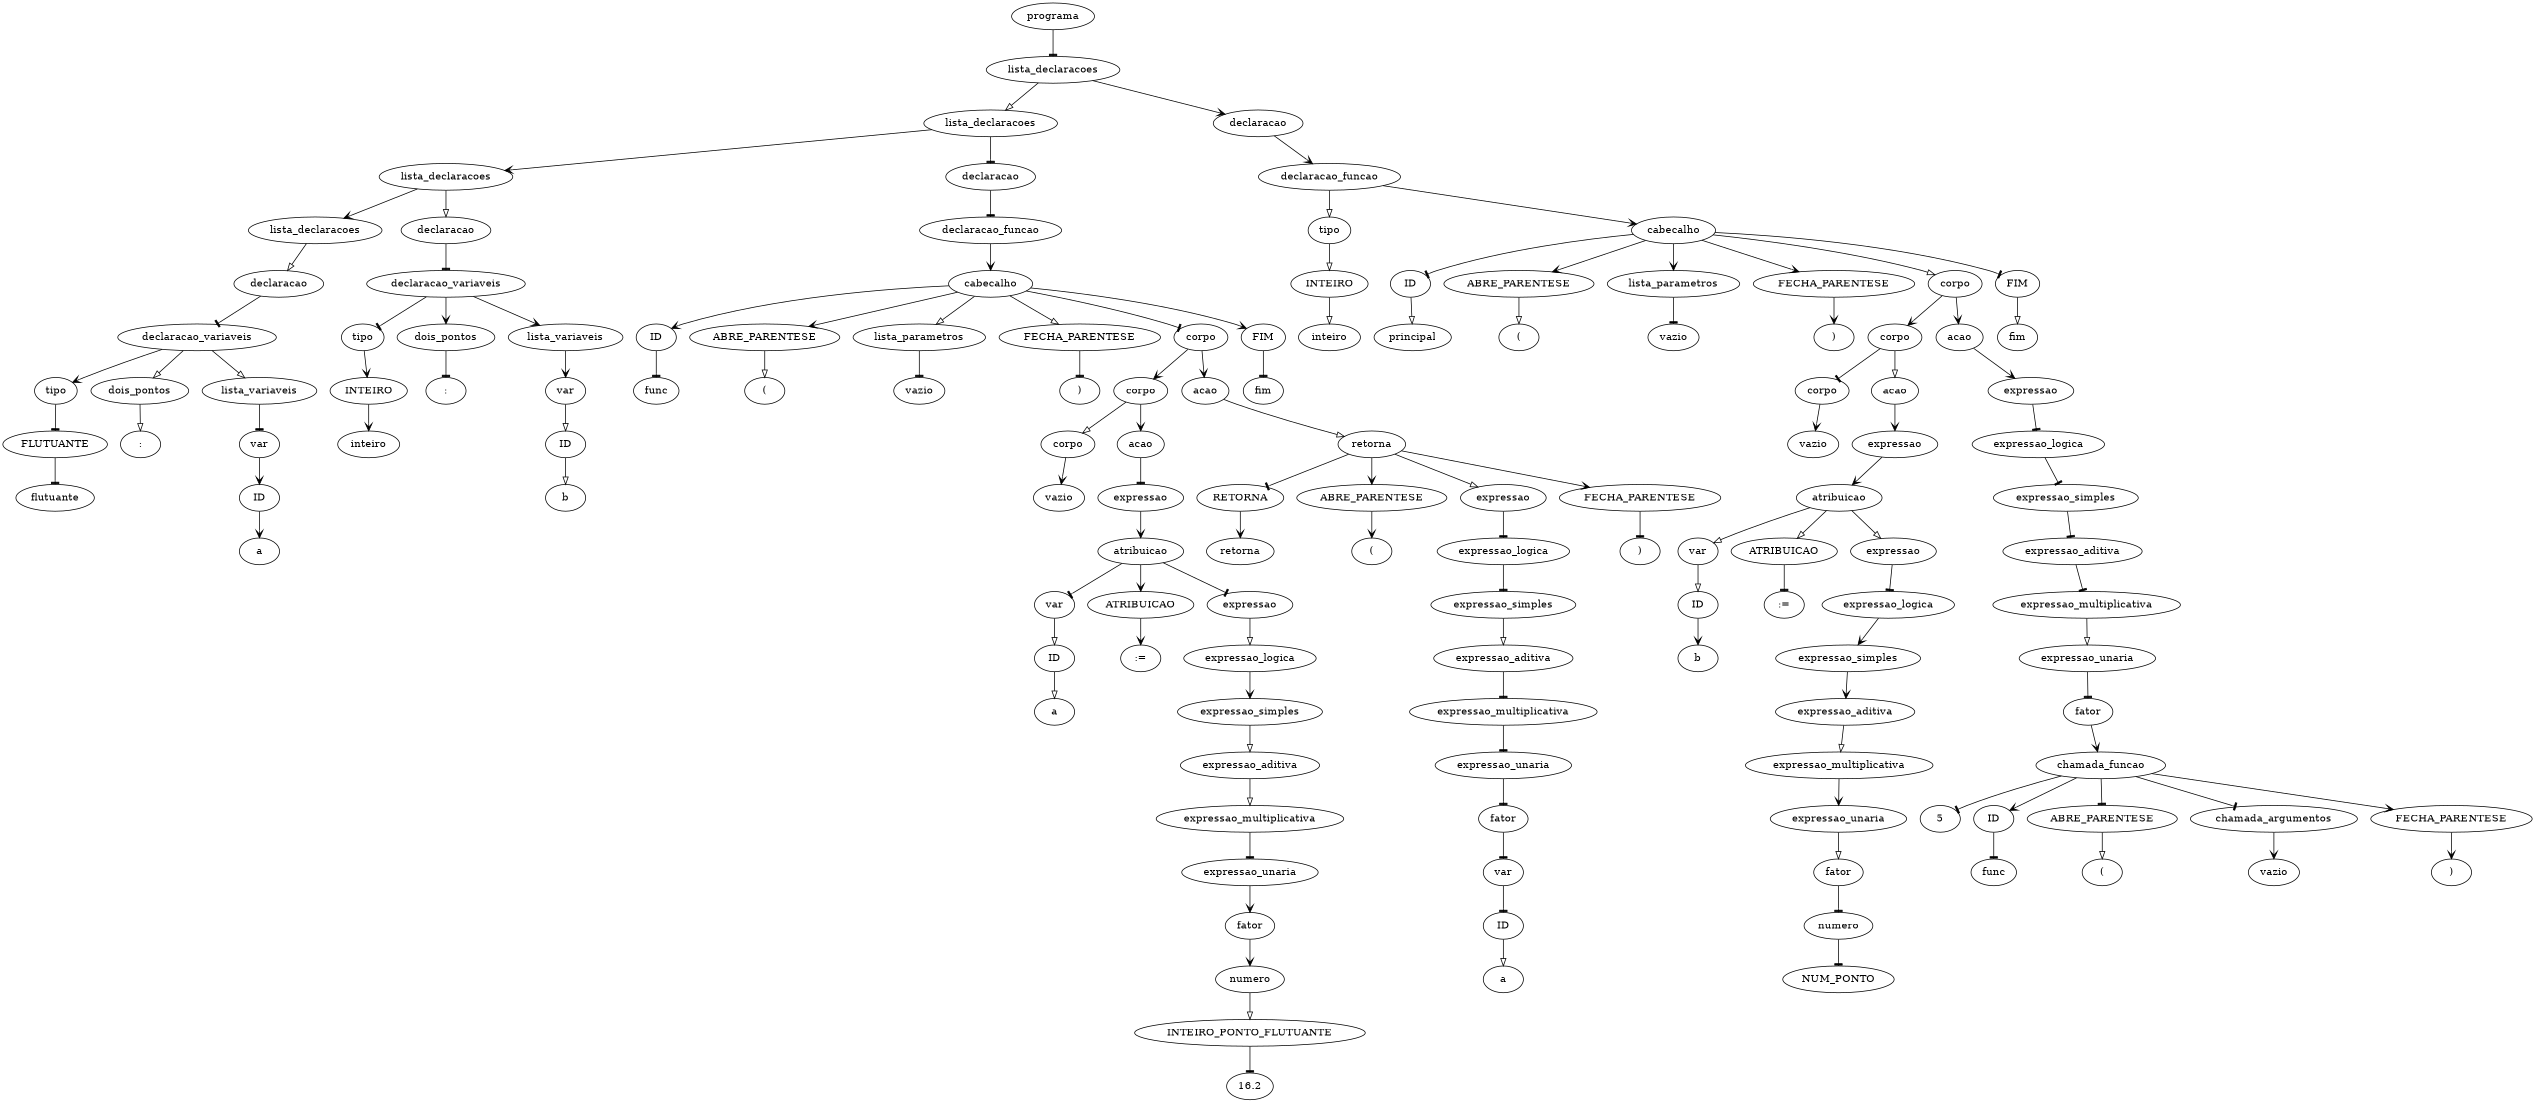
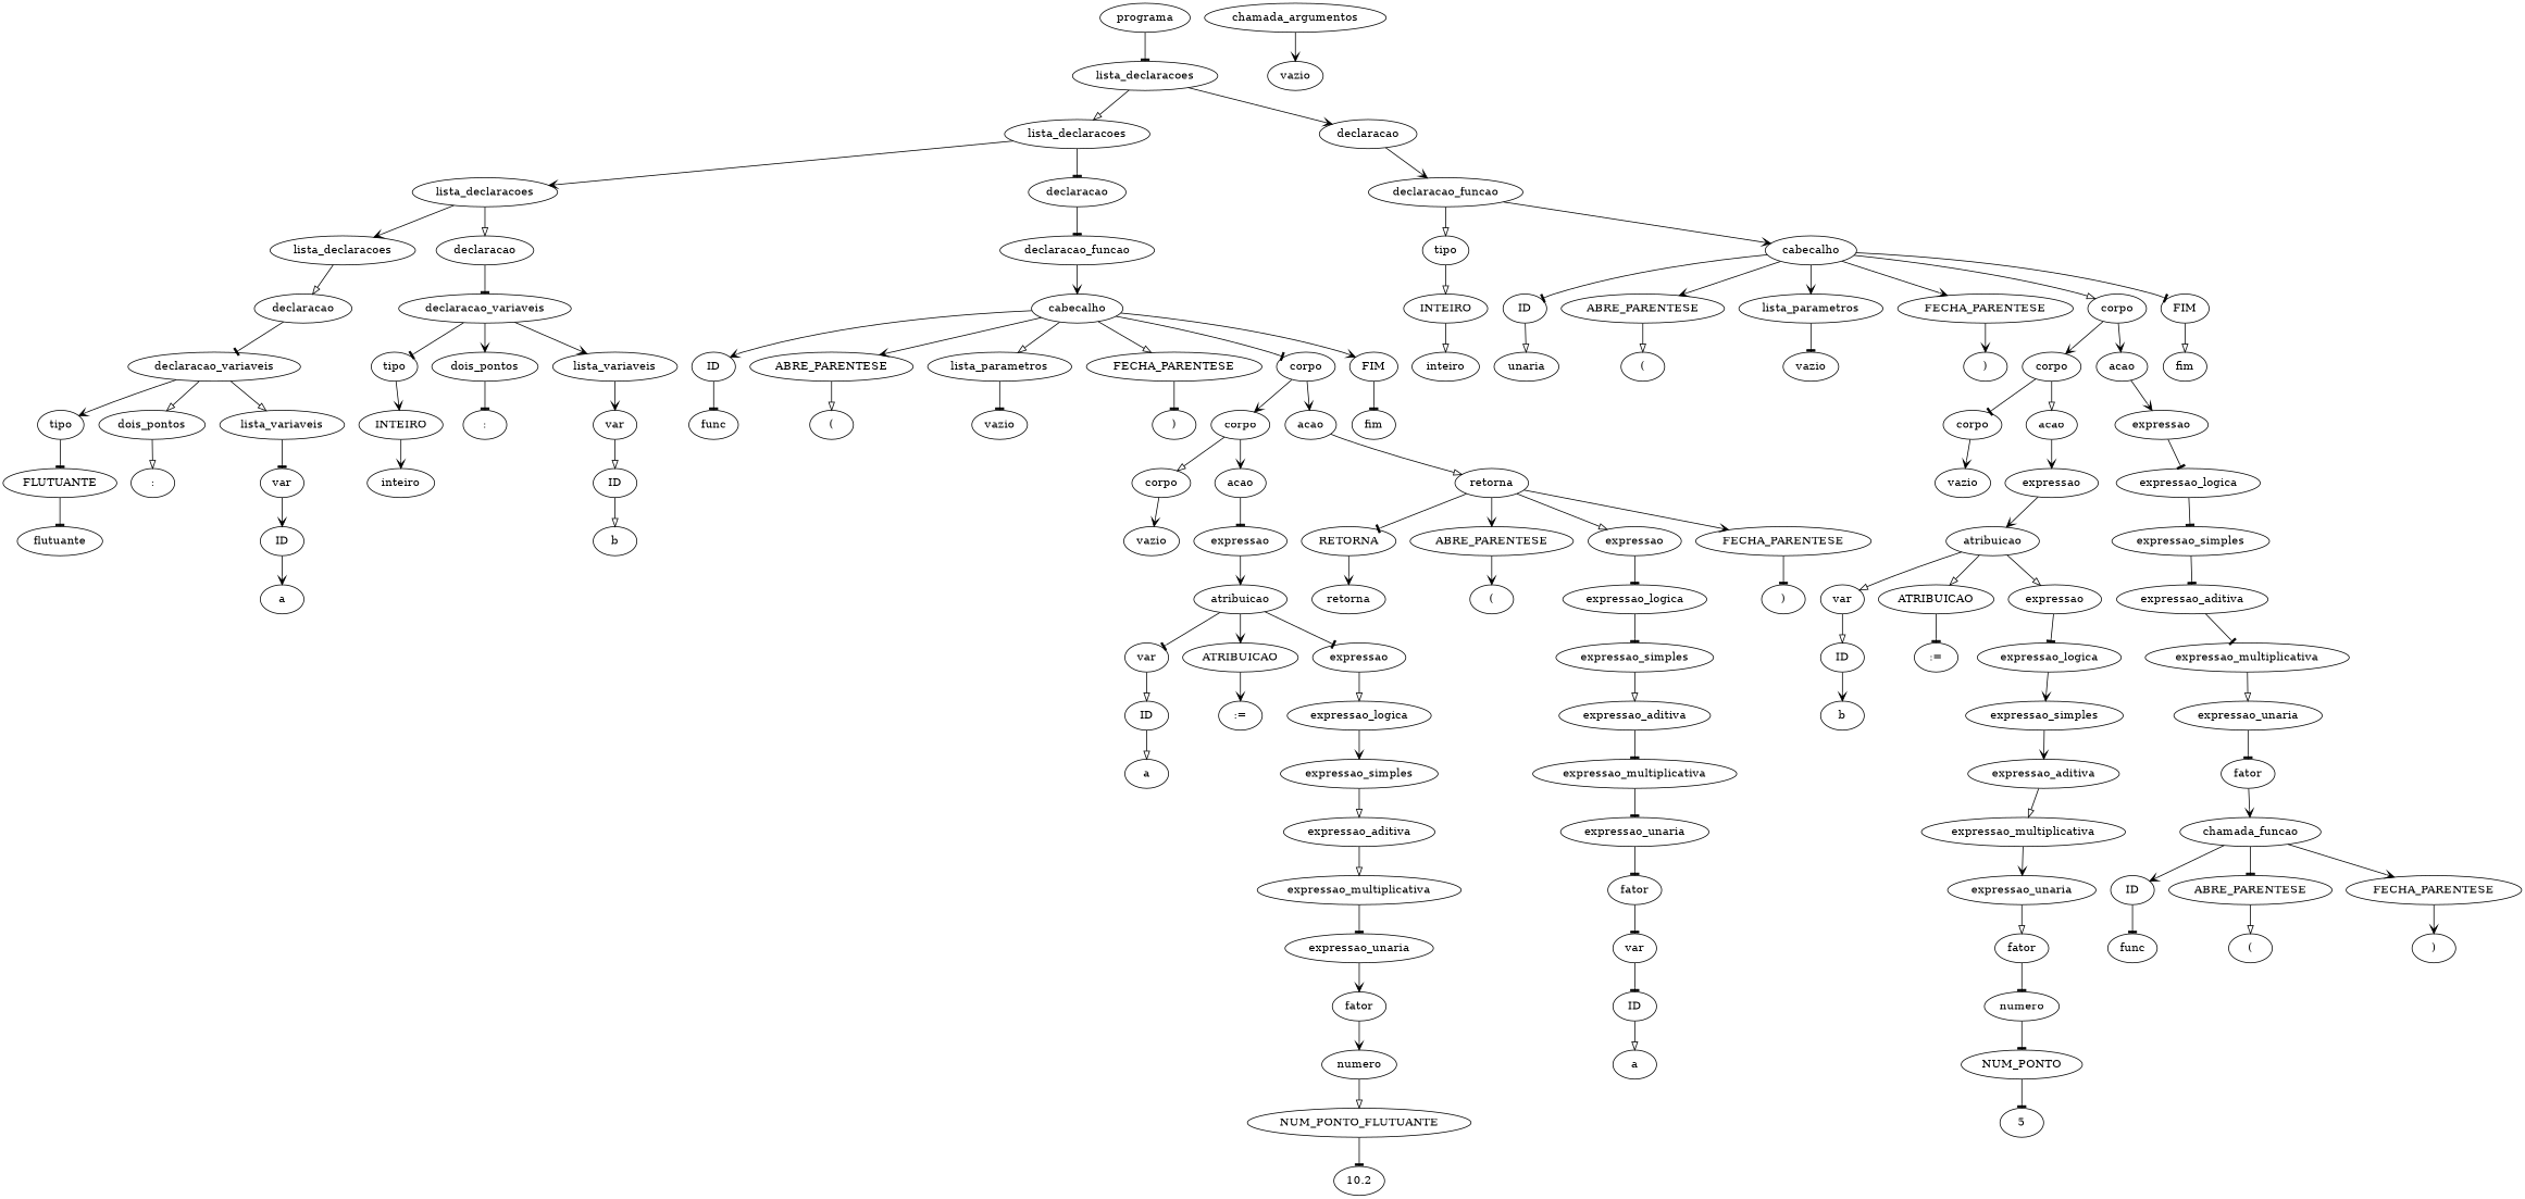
  digraph {
    edge [arrowhead=vee]
    n1 [label=programa]
    n2 [label=lista_declaracoes]
    n3 [label=lista_declaracoes]
    n4 [label=declaracao]
    n5 [label=lista_declaracoes]
    n6 [label=declaracao]
    n7 [label=declaracao_funcao]
    n8 [label=lista_declaracoes]
    n9 [label=declaracao]
    n10 [label=declaracao_funcao]
    n11 [label=declaracao]
    n12 [label=declaracao_variaveis]
    n13 [label=declaracao_variaveis]
    n14 [label=tipo]
    n15 [label=dois_pontos]
    n16 [label=lista_variaveis]
    n17 [label=FLUTUANTE]
    n18 [label=":"]
    n19 [label=var]
    n20 [label=flutuante]
    n21 [label=ID]
    n22 [label=a]
    n23 [label=tipo]
    n24 [label=dois_pontos]
    n25 [label=lista_variaveis]
    n26 [label=INTEIRO]
    n27 [label=":"]
    n28 [label=var]
    n29 [label=inteiro]
    n30 [label=ID]
    n31 [label=b]
    n32 [label=cabecalho]
    n33 [label=ID]
    n34 [label=ABRE_PARENTESE]
    n35 [label=lista_parametros]
    n36 [label=FECHA_PARENTESE]
    n37 [label=corpo]
    n38 [label=FIM]
    n39 [label=func]
    n40 [label="("]
    n41 [label=vazio]
    n42 [label=")"]
    n43 [label=corpo]
    n44 [label=acao]
    n45 [label=fim]
    n46 [label=corpo]
    n47 [label=acao]
    n48 [label=retorna]
    n49 [label=vazio]
    n50 [label=expressao]
    n51 [label=atribuicao]
    n52 [label=var]
    n53 [label=ATRIBUICAO]
    n54 [label=expressao]
    n55 [label=ID]
    n56 [label=":="]
    n57 [label=expressao_logica]
    n58 [label=a]
    n59 [label=expressao_simples]
    n60 [label=expressao_aditiva]
    n61 [label=expressao_multiplicativa]
    n62 [label=expressao_unaria]
    n63 [label=fator]
    n64 [label=numero]
-   n65 [label=INTEIRO_PONTO_FLUTUANTE]
-   n66 [label=16.2]
+   n65 [label=NUM_PONTO_FLUTUANTE]
+   n66 [label=10.2]
    n67 [label=RETORNA]
    n68 [label=ABRE_PARENTESE]
    n69 [label=expressao]
    n70 [label=FECHA_PARENTESE]
    n71 [label=retorna]
    n72 [label="("]
    n73 [label=expressao_logica]
    n74 [label=")"]
    n75 [label=expressao_simples]
    n76 [label=expressao_aditiva]
    n77 [label=expressao_multiplicativa]
    n78 [label=expressao_unaria]
    n79 [label=fator]
    n80 [label=var]
    n81 [label=ID]
    n82 [label=a]
    n83 [label=tipo]
    n84 [label=cabecalho]
    n85 [label=INTEIRO]
    n86 [label=ID]
    n87 [label=ABRE_PARENTESE]
    n88 [label=lista_parametros]
    n89 [label=FECHA_PARENTESE]
    n90 [label=corpo]
    n91 [label=FIM]
    n92 [label=inteiro]
-   n93 [label=principal]
+   n93 [label=unaria]
    n94 [label="("]
    n95 [label=vazio]
    n96 [label=")"]
    n97 [label=corpo]
    n98 [label=acao]
    n99 [label=fim]
    n100 [label=corpo]
    n101 [label=acao]
    n102 [label=expressao]
    n103 [label=vazio]
    n104 [label=expressao]
    n105 [label=atribuicao]
    n106 [label=var]
    n107 [label=ATRIBUICAO]
    n108 [label=expressao]
    n109 [label=ID]
    n110 [label=":="]
    n111 [label=expressao_logica]
    n112 [label=b]
    n113 [label=expressao_simples]
    n114 [label=expressao_aditiva]
    n115 [label=expressao_multiplicativa]
    n116 [label=expressao_unaria]
    n117 [label=fator]
    n118 [label=numero]
    n119 [label=NUM_PONTO]
    n120 [label=5]
    n121 [label=expressao_logica]
    n122 [label=expressao_simples]
    n123 [label=expressao_aditiva]
    n124 [label=expressao_multiplicativa]
    n125 [label=expressao_unaria]
    n126 [label=fator]
    n127 [label=chamada_funcao]
    n128 [label=ID]
    n129 [label=ABRE_PARENTESE]
    n130 [label=chamada_argumentos]
    n131 [label=FECHA_PARENTESE]
    n132 [label=func]
    n133 [label="("]
    n134 [label=vazio]
    n135 [label=")"]
    n1 -> n2 [arrowhead=tee]
    n2 -> n3 [arrowhead=onormal]
    n2 -> n4
    n3 -> n5
    n3 -> n6 [arrowhead=tee]
    n4 -> n7
    n5 -> n8
    n5 -> n9 [arrowhead=onormal]
    n6 -> n10 [arrowhead=tee]
    n7 -> n83 [arrowhead=onormal]
    n7 -> n84
    n8 -> n11 [arrowhead=onormal]
    n9 -> n12 [arrowhead=tee]
    n10 -> n32
    n11 -> n13 [arrowhead=tee]
    n12 -> n23 [arrowhead=tee]
    n12 -> n24
    n12 -> n25
    n13 -> n14
    n13 -> n15 [arrowhead=onormal]
    n13 -> n16 [arrowhead=onormal]
    n14 -> n17 [arrowhead=tee]
    n15 -> n18 [arrowhead=onormal]
    n16 -> n19 [arrowhead=tee]
    n17 -> n20 [arrowhead=tee]
    n19 -> n21
    n21 -> n22
    n23 -> n26
    n24 -> n27 [arrowhead=tee]
    n25 -> n28
    n26 -> n29
    n28 -> n30 [arrowhead=onormal]
    n30 -> n31 [arrowhead=onormal]
    n32 -> n33
    n32 -> n34
    n32 -> n35 [arrowhead=onormal]
    n32 -> n36 [arrowhead=onormal]
    n32 -> n37 [arrowhead=tee]
    n32 -> n38
    n33 -> n39 [arrowhead=tee]
    n34 -> n40 [arrowhead=onormal]
    n35 -> n41 [arrowhead=tee]
    n36 -> n42 [arrowhead=tee]
    n37 -> n43
    n37 -> n44
    n38 -> n45 [arrowhead=tee]
    n43 -> n46 [arrowhead=onormal]
    n43 -> n47
    n44 -> n48 [arrowhead=onormal]
    n46 -> n49
    n47 -> n50 [arrowhead=tee]
    n48 -> n67 [arrowhead=tee]
    n48 -> n68
    n48 -> n69 [arrowhead=onormal]
    n48 -> n70
    n50 -> n51
    n51 -> n52 [arrowhead=tee]
    n51 -> n53
    n51 -> n54 [arrowhead=tee]
    n52 -> n55 [arrowhead=onormal]
    n53 -> n56
    n54 -> n57 [arrowhead=onormal]
    n55 -> n58 [arrowhead=onormal]
    n57 -> n59
    n59 -> n60 [arrowhead=onormal]
    n60 -> n61 [arrowhead=onormal]
    n61 -> n62 [arrowhead=tee]
    n62 -> n63
    n63 -> n64
    n64 -> n65 [arrowhead=onormal]
    n65 -> n66 [arrowhead=tee]
    n67 -> n71
    n68 -> n72
    n69 -> n73 [arrowhead=tee]
    n70 -> n74 [arrowhead=tee]
    n73 -> n75 [arrowhead=tee]
    n75 -> n76 [arrowhead=onormal]
    n76 -> n77 [arrowhead=tee]
    n77 -> n78 [arrowhead=tee]
    n78 -> n79 [arrowhead=tee]
    n79 -> n80 [arrowhead=tee]
    n80 -> n81 [arrowhead=tee]
    n81 -> n82 [arrowhead=onormal]
    n83 -> n85 [arrowhead=onormal]
    n84 -> n86 [arrowhead=tee]
    n84 -> n87
    n84 -> n88
    n84 -> n89
    n84 -> n90 [arrowhead=onormal]
    n84 -> n91 [arrowhead=tee]
    n85 -> n92 [arrowhead=onormal]
    n86 -> n93 [arrowhead=onormal]
    n87 -> n94 [arrowhead=onormal]
    n88 -> n95 [arrowhead=tee]
    n89 -> n96
    n90 -> n97
    n90 -> n98
    n91 -> n99 [arrowhead=onormal]
    n97 -> n100 [arrowhead=tee]
    n97 -> n101 [arrowhead=onormal]
    n98 -> n102
    n100 -> n103
    n101 -> n104
    n102 -> n121 [arrowhead=tee]
    n104 -> n105
    n105 -> n106 [arrowhead=onormal]
    n105 -> n107 [arrowhead=onormal]
    n105 -> n108 [arrowhead=onormal]
    n106 -> n109 [arrowhead=onormal]
    n107 -> n110 [arrowhead=tee]
    n108 -> n111 [arrowhead=tee]
    n109 -> n112
    n111 -> n113
    n113 -> n114
    n114 -> n115 [arrowhead=onormal]
    n115 -> n116
    n116 -> n117 [arrowhead=onormal]
    n117 -> n118 [arrowhead=tee]
    n118 -> n119 [arrowhead=tee]
-   n127 -> n120 [arrowhead=tee]
+   n119 -> n120 [arrowhead=tee]
    n121 -> n122 [arrowhead=tee]
    n122 -> n123 [arrowhead=tee]
    n123 -> n124 [arrowhead=tee]
    n124 -> n125 [arrowhead=onormal]
    n125 -> n126 [arrowhead=tee]
    n126 -> n127
    n127 -> n128
    n127 -> n129 [arrowhead=tee]
-   n127 -> n130 [arrowhead=tee]
    n127 -> n131
    n128 -> n132 [arrowhead=tee]
    n129 -> n133 [arrowhead=onormal]
    n130 -> n134
    n131 -> n135
  }
